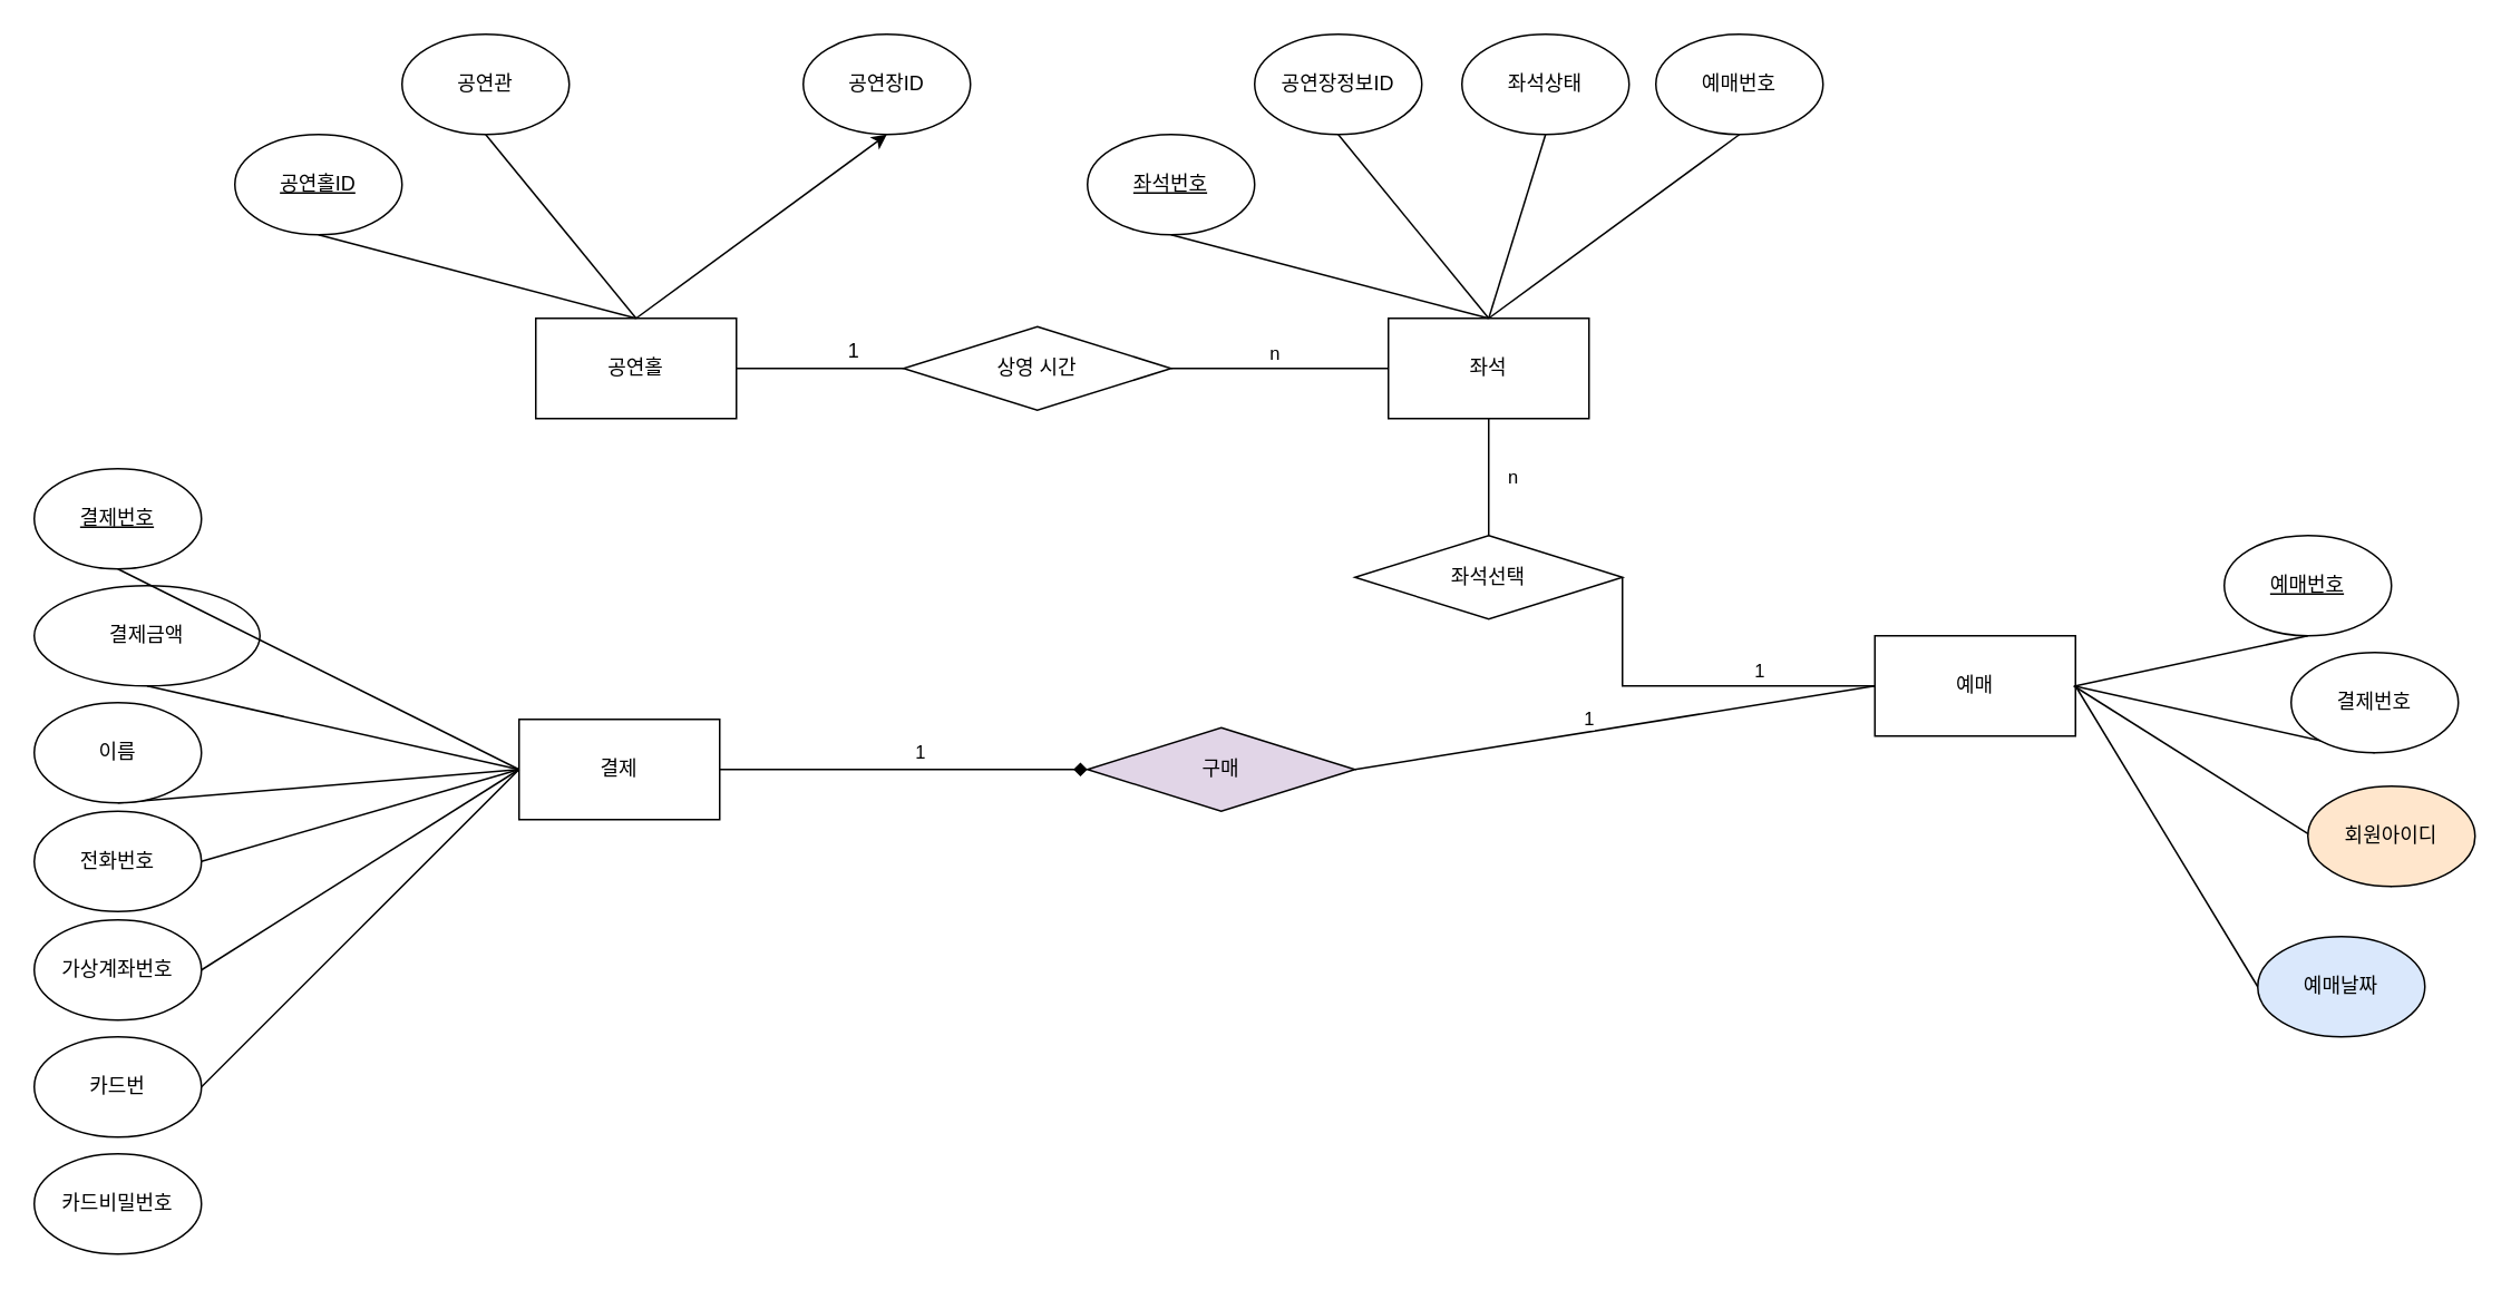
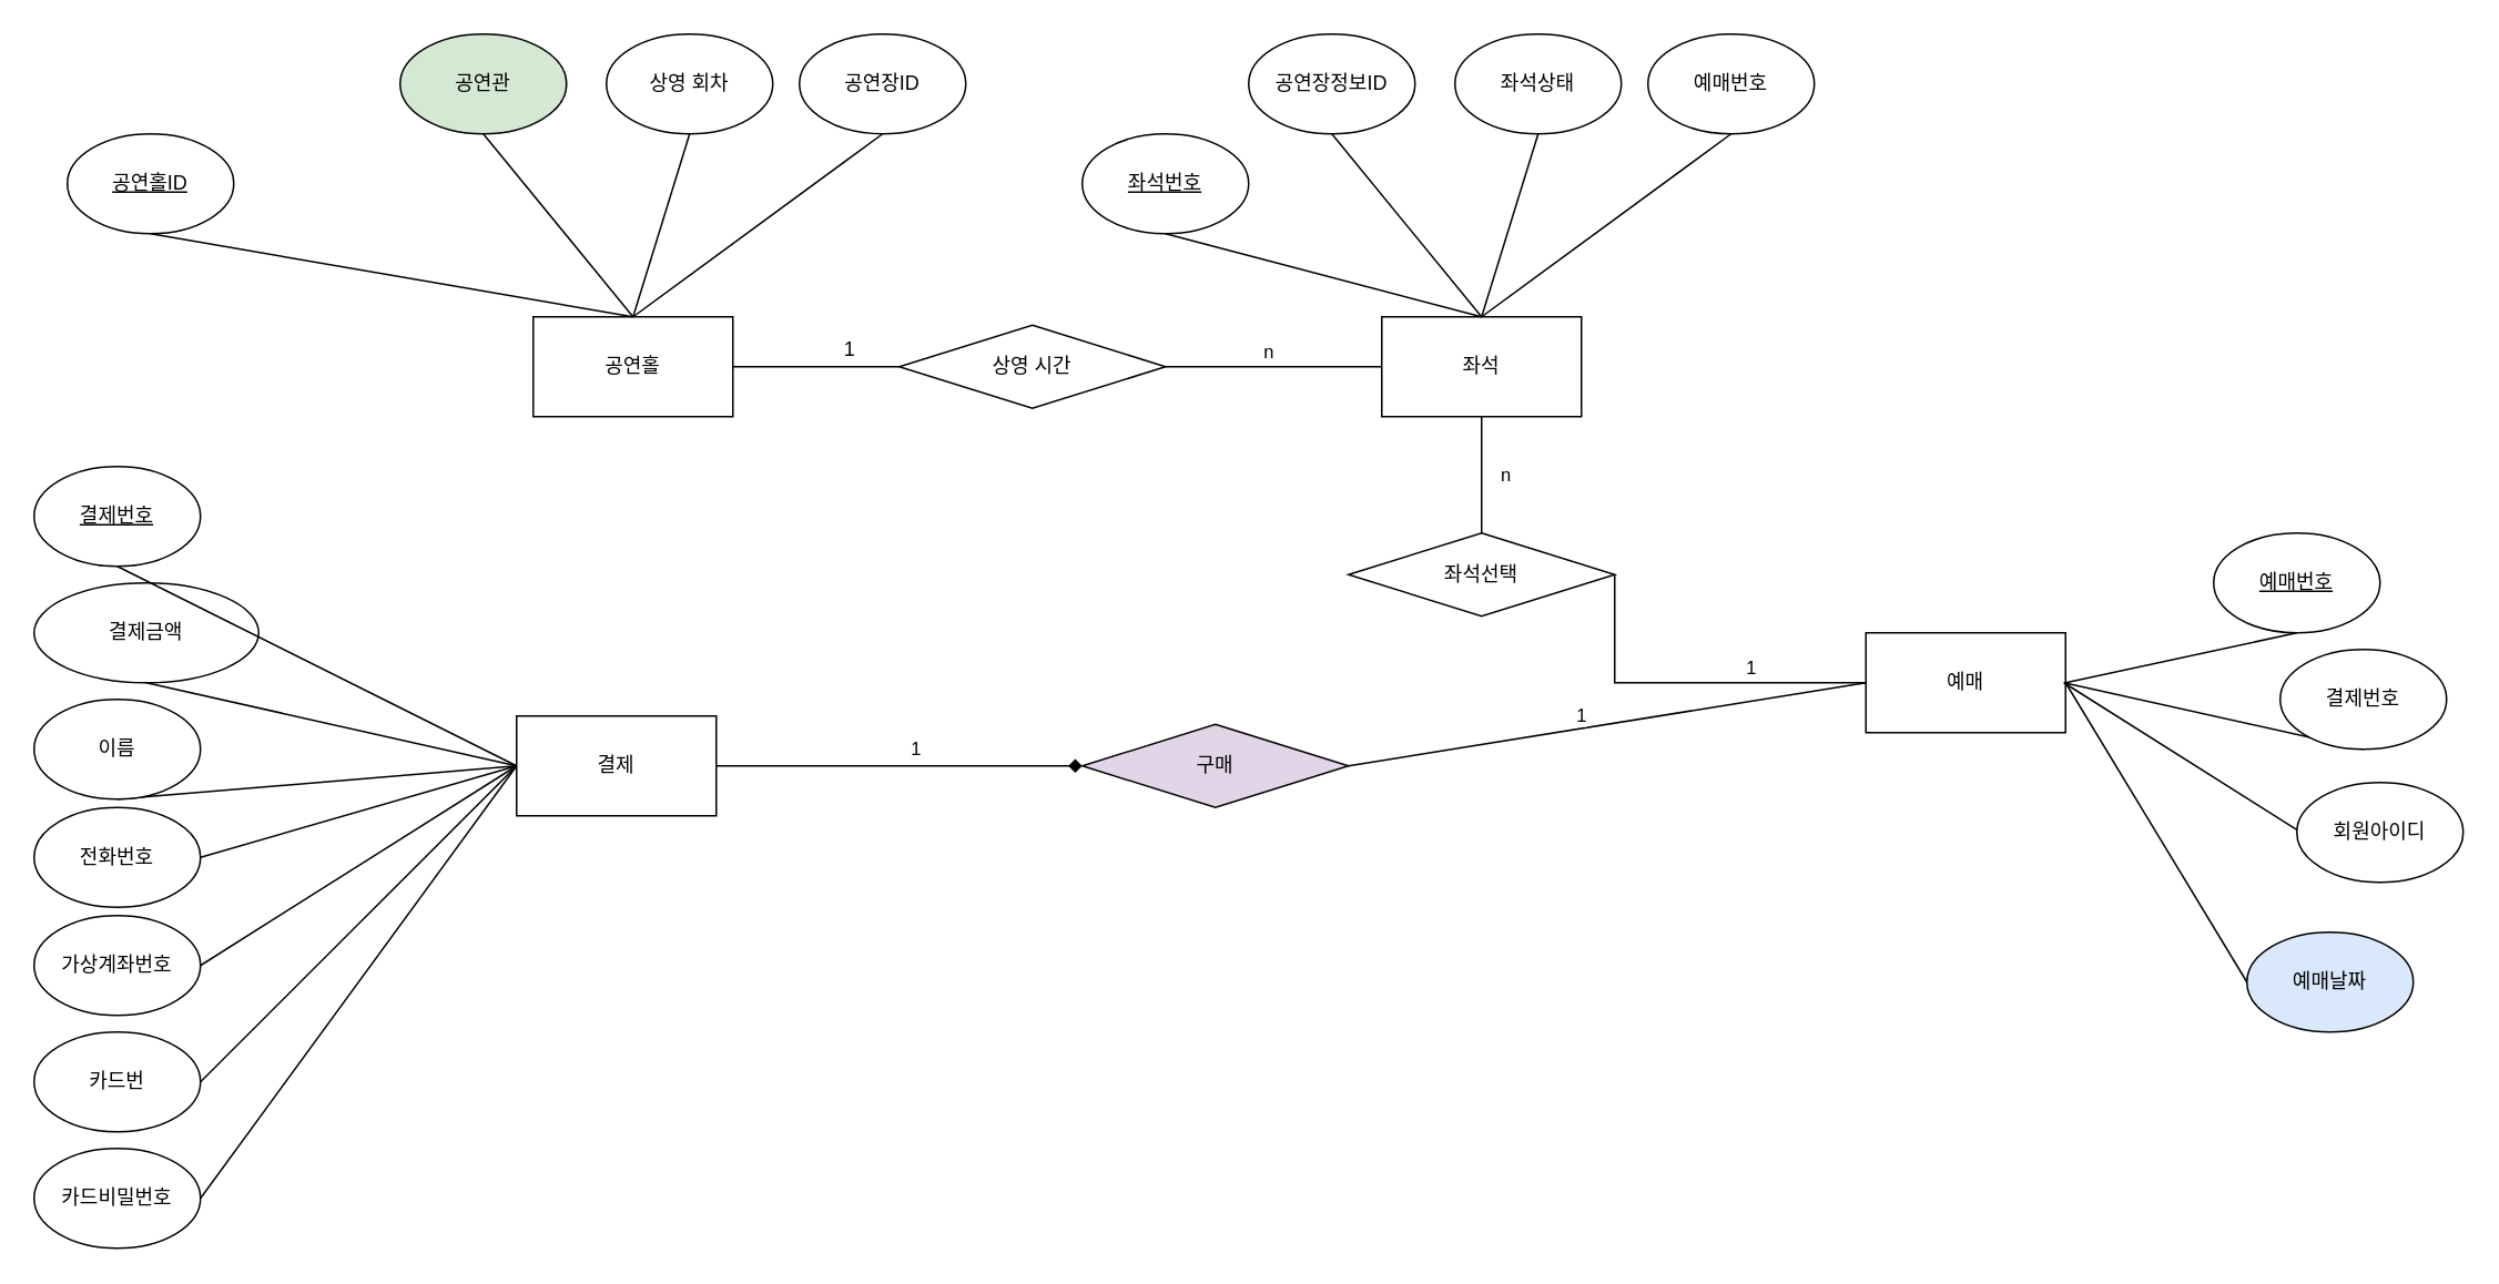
  <mxCell id="0" />
  <mxCell id="1" parent="0" />
  <mxCell id="2" value="공연홀" style="rounded=0;whiteSpace=wrap;html=1;" parent="1" vertex="1"><mxGeometry x="320" y="190" width="120" height="60" as="geometry" /></mxCell>
+ <mxCell id="3" value="" style="endArrow=none;html=1;rounded=0;exitX=0.5;exitY=0;exitDx=0;exitDy=0;entryX=0.5;entryY=1;entryDx=0;entryDy=0;" parent="1" source="2" target="7" edge="1"><mxGeometry width="50" height="50" relative="1" as="geometry"><mxPoint x="410" y="120" as="sourcePoint" /><mxPoint x="490" y="140" as="targetPoint" /></mxGeometry></mxCell>
  <mxCell id="4" value="" style="endArrow=none;html=1;rounded=0;exitX=0.5;exitY=1;exitDx=0;exitDy=0;" parent="1" source="6" edge="1"><mxGeometry width="50" height="50" relative="1" as="geometry"><mxPoint x="380" y="150" as="sourcePoint" /><mxPoint x="380" y="190" as="targetPoint" /></mxGeometry></mxCell>
  <mxCell id="5" value="" style="endArrow=none;html=1;rounded=0;exitX=0.5;exitY=1;exitDx=0;exitDy=0;" parent="1" source="8" edge="1"><mxGeometry width="50" height="50" relative="1" as="geometry"><mxPoint x="210" y="130" as="sourcePoint" /><mxPoint x="380" y="190" as="targetPoint" /></mxGeometry></mxCell>
- <mxCell id="6" value="공연관" style="ellipse;whiteSpace=wrap;html=1;" parent="1" vertex="1"><mxGeometry x="240" y="20" width="100" height="60" as="geometry" /></mxCell>
- <mxCell id="8" value="&lt;u&gt;공연홀ID&lt;/u&gt;" style="ellipse;whiteSpace=wrap;html=1;" parent="1" vertex="1"><mxGeometry x="140" y="80" width="100" height="60" as="geometry" /></mxCell>
+ <mxCell id="6" value="공연관" style="ellipse;whiteSpace=wrap;html=1;fillColor=#d5e8d4;" parent="1" vertex="1"><mxGeometry x="240" y="20" width="100" height="60" as="geometry" /></mxCell>
+ <mxCell id="7" value="상영 회차" style="ellipse;whiteSpace=wrap;html=1;" parent="1" vertex="1"><mxGeometry x="364" y="20" width="100" height="60" as="geometry" /></mxCell>
+ <mxCell id="8" value="&lt;u&gt;공연홀ID&lt;/u&gt;" style="ellipse;whiteSpace=wrap;html=1;" parent="1" vertex="1"><mxGeometry x="40" y="80" width="100" height="60" as="geometry" /></mxCell>
  <mxCell id="9" value="공연장ID" style="ellipse;whiteSpace=wrap;html=1;" parent="1" vertex="1"><mxGeometry x="480" y="20" width="100" height="60" as="geometry" /></mxCell>
- <mxCell id="10" value="" style="endArrow=classic;html=1;rounded=0;exitX=0.5;exitY=0;exitDx=0;exitDy=0;entryX=0.5;entryY=1;entryDx=0;entryDy=0;" parent="1" source="2" target="9" edge="1"><mxGeometry width="50" height="50" relative="1" as="geometry"><mxPoint x="390" y="200" as="sourcePoint" /><mxPoint x="424" y="90" as="targetPoint" /></mxGeometry></mxCell>
+ <mxCell id="10" value="" style="endArrow=none;html=1;rounded=0;exitX=0.5;exitY=0;exitDx=0;exitDy=0;entryX=0.5;entryY=1;entryDx=0;entryDy=0;" parent="1" source="2" target="9" edge="1"><mxGeometry width="50" height="50" relative="1" as="geometry"><mxPoint x="390" y="200" as="sourcePoint" /><mxPoint x="424" y="90" as="targetPoint" /></mxGeometry></mxCell>
  <mxCell id="11" value="좌석" style="rounded=0;whiteSpace=wrap;html=1;" parent="1" vertex="1"><mxGeometry x="830" y="190" width="120" height="60" as="geometry" /></mxCell>
  <mxCell id="12" value="" style="endArrow=none;html=1;rounded=0;exitX=0.5;exitY=0;exitDx=0;exitDy=0;entryX=0.5;entryY=1;entryDx=0;entryDy=0;" parent="1" source="11" target="16" edge="1"><mxGeometry width="50" height="50" relative="1" as="geometry"><mxPoint x="920" y="120" as="sourcePoint" /><mxPoint x="1000" y="140" as="targetPoint" /></mxGeometry></mxCell>
  <mxCell id="13" value="" style="endArrow=none;html=1;rounded=0;exitX=0.5;exitY=1;exitDx=0;exitDy=0;" parent="1" source="15" edge="1"><mxGeometry width="50" height="50" relative="1" as="geometry"><mxPoint x="890" y="150" as="sourcePoint" /><mxPoint x="890" y="190" as="targetPoint" /></mxGeometry></mxCell>
  <mxCell id="14" value="" style="endArrow=none;html=1;rounded=0;exitX=0.5;exitY=1;exitDx=0;exitDy=0;" parent="1" source="17" edge="1"><mxGeometry width="50" height="50" relative="1" as="geometry"><mxPoint x="720" y="130" as="sourcePoint" /><mxPoint x="890" y="190" as="targetPoint" /></mxGeometry></mxCell>
  <mxCell id="15" value="공연장정보ID" style="ellipse;whiteSpace=wrap;html=1;" parent="1" vertex="1"><mxGeometry x="750" y="20" width="100" height="60" as="geometry" /></mxCell>
  <mxCell id="16" value="좌석상태" style="ellipse;whiteSpace=wrap;html=1;" parent="1" vertex="1"><mxGeometry x="874" y="20" width="100" height="60" as="geometry" /></mxCell>
  <mxCell id="17" value="&lt;u&gt;좌석번호&lt;/u&gt;" style="ellipse;whiteSpace=wrap;html=1;" parent="1" vertex="1"><mxGeometry x="650" y="80" width="100" height="60" as="geometry" /></mxCell>
  <mxCell id="18" value="예매번호" style="ellipse;whiteSpace=wrap;html=1;" parent="1" vertex="1"><mxGeometry x="990" y="20" width="100" height="60" as="geometry" /></mxCell>
  <mxCell id="19" value="" style="endArrow=none;html=1;rounded=0;exitX=0.5;exitY=0;exitDx=0;exitDy=0;entryX=0.5;entryY=1;entryDx=0;entryDy=0;" parent="1" source="11" target="18" edge="1"><mxGeometry width="50" height="50" relative="1" as="geometry"><mxPoint x="900" y="200" as="sourcePoint" /><mxPoint x="934" y="90" as="targetPoint" /></mxGeometry></mxCell>
  <mxCell id="20" value="예매" style="rounded=0;whiteSpace=wrap;html=1;" parent="1" vertex="1"><mxGeometry x="1121" y="380" width="120" height="60" as="geometry" /></mxCell>
  <mxCell id="21" value="" style="endArrow=none;html=1;rounded=0;entryX=0.5;entryY=1;entryDx=0;entryDy=0;" parent="1" target="24" edge="1"><mxGeometry width="50" height="50" relative="1" as="geometry"><mxPoint x="1240" y="410" as="sourcePoint" /><mxPoint x="1534" y="460" as="targetPoint" /></mxGeometry></mxCell>
  <mxCell id="22" value="" style="endArrow=none;html=1;rounded=0;exitX=0.5;exitY=1;exitDx=0;exitDy=0;" parent="1" source="23" edge="1"><mxGeometry width="50" height="50" relative="1" as="geometry"><mxPoint x="1424" y="470" as="sourcePoint" /><mxPoint x="1240" y="410" as="targetPoint" /></mxGeometry></mxCell>
- <mxCell id="23" value="회원아이디" style="ellipse;whiteSpace=wrap;html=1;fillColor=#ffe6cc;" parent="1" vertex="1"><mxGeometry x="1380" y="470" width="100" height="60" as="geometry" /></mxCell>
+ <mxCell id="23" value="회원아이디" style="ellipse;whiteSpace=wrap;html=1;" parent="1" vertex="1"><mxGeometry x="1380" y="470" width="100" height="60" as="geometry" /></mxCell>
  <mxCell id="24" value="결제번호" style="ellipse;whiteSpace=wrap;html=1;" parent="1" vertex="1"><mxGeometry x="1370" y="390" width="100" height="60" as="geometry" /></mxCell>
  <mxCell id="25" value="예매날짜" style="ellipse;whiteSpace=wrap;html=1;fillColor=#dae8fc;" parent="1" vertex="1"><mxGeometry x="1350" y="560" width="100" height="60" as="geometry" /></mxCell>
  <mxCell id="26" value="&lt;u&gt;예매번호&lt;/u&gt;" style="ellipse;whiteSpace=wrap;html=1;" parent="1" vertex="1"><mxGeometry x="1330" y="320" width="100" height="60" as="geometry" /></mxCell>
  <mxCell id="27" value="" style="endArrow=none;html=1;rounded=0;entryX=0.5;entryY=1;entryDx=0;entryDy=0;exitX=1;exitY=0.5;exitDx=0;exitDy=0;" parent="1" source="20" target="26" edge="1"><mxGeometry width="50" height="50" relative="1" as="geometry"><mxPoint x="1580" y="470" as="sourcePoint" /><mxPoint x="1468" y="410" as="targetPoint" /></mxGeometry></mxCell>
  <mxCell id="28" value="" style="endArrow=none;html=1;rounded=0;exitX=0;exitY=0.5;exitDx=0;exitDy=0;entryX=1;entryY=0.5;entryDx=0;entryDy=0;" parent="1" source="25" target="20" edge="1"><mxGeometry width="50" height="50" relative="1" as="geometry"><mxPoint x="1440" y="380" as="sourcePoint" /><mxPoint x="1590" y="480" as="targetPoint" /></mxGeometry></mxCell>
  <mxCell id="29" value="결제" style="rounded=0;whiteSpace=wrap;html=1;" parent="1" vertex="1"><mxGeometry x="310" y="430" width="120" height="60" as="geometry" /></mxCell>
  <mxCell id="30" value="" style="endArrow=none;html=1;rounded=0;entryX=0.5;entryY=1;entryDx=0;entryDy=0;" parent="1" target="33" edge="1"><mxGeometry width="50" height="50" relative="1" as="geometry"><mxPoint x="310" y="460" as="sourcePoint" /><mxPoint x="384" y="520" as="targetPoint" /></mxGeometry></mxCell>
  <mxCell id="31" value="" style="endArrow=none;html=1;rounded=0;exitX=0.5;exitY=1;exitDx=0;exitDy=0;" parent="1" source="32" edge="1"><mxGeometry width="50" height="50" relative="1" as="geometry"><mxPoint x="274" y="530" as="sourcePoint" /><mxPoint x="310" y="460" as="targetPoint" /></mxGeometry></mxCell>
  <mxCell id="32" value="이름" style="ellipse;whiteSpace=wrap;html=1;" parent="1" vertex="1"><mxGeometry x="20" y="420" width="100" height="60" as="geometry" /></mxCell>
  <mxCell id="33" value="결제금액" style="ellipse;whiteSpace=wrap;html=1;" parent="1" vertex="1"><mxGeometry x="20" y="350" width="135" height="60" as="geometry" /></mxCell>
  <mxCell id="34" value="전화번호" style="ellipse;whiteSpace=wrap;html=1;" parent="1" vertex="1"><mxGeometry x="20" y="485" width="100" height="60" as="geometry" /></mxCell>
  <mxCell id="35" value="&lt;u&gt;결제번호&lt;/u&gt;" style="ellipse;whiteSpace=wrap;html=1;" parent="1" vertex="1"><mxGeometry x="20" y="280" width="100" height="60" as="geometry" /></mxCell>
  <mxCell id="36" value="" style="endArrow=none;html=1;rounded=0;entryX=0.5;entryY=1;entryDx=0;entryDy=0;exitX=0;exitY=0.5;exitDx=0;exitDy=0;" parent="1" source="29" target="35" edge="1"><mxGeometry width="50" height="50" relative="1" as="geometry"><mxPoint x="40" y="580" as="sourcePoint" /><mxPoint x="318" y="470" as="targetPoint" /></mxGeometry></mxCell>
  <mxCell id="37" value="" style="endArrow=none;html=1;rounded=0;exitX=1;exitY=0.5;exitDx=0;exitDy=0;entryX=0;entryY=0.5;entryDx=0;entryDy=0;" parent="1" source="34" target="29" edge="1"><mxGeometry width="50" height="50" relative="1" as="geometry"><mxPoint x="290" y="440" as="sourcePoint" /><mxPoint x="40" y="580" as="targetPoint" /></mxGeometry></mxCell>
  <mxCell id="38" value="상영 시간" style="rhombus;whiteSpace=wrap;html=1;" parent="1" vertex="1"><mxGeometry x="540" y="195" width="160" height="50" as="geometry" /></mxCell>
  <mxCell id="39" value="" style="endArrow=none;html=1;rounded=0;entryX=1;entryY=0.5;entryDx=0;entryDy=0;exitX=0;exitY=0.5;exitDx=0;exitDy=0;" parent="1" source="38" target="2" edge="1"><mxGeometry width="50" height="50" relative="1" as="geometry"><mxPoint x="840" y="230" as="sourcePoint" /><mxPoint x="710" y="230" as="targetPoint" /></mxGeometry></mxCell>
  <mxCell id="40" value="1" style="text;html=1;align=center;verticalAlign=middle;resizable=0;points=[];autosize=1;strokeColor=none;fillColor=none;" parent="1" vertex="1"><mxGeometry x="495" y="195" width="30" height="30" as="geometry" /></mxCell>
  <mxCell id="41" value="" style="endArrow=none;html=1;rounded=0;entryX=1;entryY=0.5;entryDx=0;entryDy=0;exitX=0;exitY=0.5;exitDx=0;exitDy=0;" parent="1" source="11" target="38" edge="1"><mxGeometry width="50" height="50" relative="1" as="geometry"><mxPoint x="500" y="550" as="sourcePoint" /><mxPoint x="550" y="500" as="targetPoint" /></mxGeometry></mxCell>
  <mxCell id="42" value="n" style="edgeLabel;html=1;align=center;verticalAlign=middle;resizable=0;points=[];" parent="41" vertex="1" connectable="0"><mxGeometry x="-0.503" y="2" relative="1" as="geometry"><mxPoint x="-37" y="-12" as="offset" /></mxGeometry></mxCell>
  <mxCell id="43" value="좌석선택" style="rhombus;whiteSpace=wrap;html=1;" parent="1" vertex="1"><mxGeometry x="810" y="320" width="160" height="50" as="geometry" /></mxCell>
  <mxCell id="44" value="" style="endArrow=none;html=1;rounded=0;entryX=0;entryY=0.5;entryDx=0;entryDy=0;exitX=1;exitY=0.5;exitDx=0;exitDy=0;" parent="1" source="43" target="20" edge="1"><mxGeometry width="50" height="50" relative="1" as="geometry"><mxPoint x="910" y="460" as="sourcePoint" /><mxPoint x="960" y="410" as="targetPoint" /><Array as="points"><mxPoint x="970" y="410" /></Array></mxGeometry></mxCell>
  <mxCell id="45" value="1" style="edgeLabel;html=1;align=center;verticalAlign=middle;resizable=0;points=[];" parent="44" vertex="1" connectable="0"><mxGeometry x="0.353" y="10" relative="1" as="geometry"><mxPoint as="offset" /></mxGeometry></mxCell>
  <mxCell id="46" value="n" style="endArrow=none;html=1;rounded=0;entryX=0.5;entryY=1;entryDx=0;entryDy=0;exitX=0.5;exitY=0;exitDx=0;exitDy=0;labelPosition=right;verticalLabelPosition=middle;align=left;verticalAlign=middle;" parent="1" source="43" target="11" edge="1"><mxGeometry y="-10" width="50" height="50" relative="1" as="geometry"><mxPoint x="920" y="470" as="sourcePoint" /><mxPoint x="970" y="420" as="targetPoint" /><Array as="points" /><mxPoint as="offset" /></mxGeometry></mxCell>
  <mxCell id="47" value="구매" style="rhombus;whiteSpace=wrap;html=1;fillColor=#e1d5e7;" parent="1" vertex="1"><mxGeometry x="650" y="435" width="160" height="50" as="geometry" /></mxCell>
  <mxCell id="48" value="1" style="endArrow=none;html=1;rounded=0;exitX=0;exitY=0.5;exitDx=0;exitDy=0;entryX=1;entryY=0.5;entryDx=0;entryDy=0;" parent="1" source="20" target="47" edge="1"><mxGeometry x="0.092" y="-7" width="50" height="50" relative="1" as="geometry"><mxPoint x="820" y="530" as="sourcePoint" /><mxPoint x="810" y="445" as="targetPoint" /><Array as="points" /><mxPoint as="offset" /></mxGeometry></mxCell>
  <mxCell id="49" value="1" style="endArrow=diamond;html=1;rounded=0;exitX=1;exitY=0.5;exitDx=0;exitDy=0;entryX=0;entryY=0.5;entryDx=0;entryDy=0;" parent="1" source="29" target="47" edge="1"><mxGeometry x="0.091" y="10" width="50" height="50" relative="1" as="geometry"><mxPoint x="820" y="530" as="sourcePoint" /><mxPoint x="870" y="480" as="targetPoint" /><mxPoint as="offset" /></mxGeometry></mxCell>
  <mxCell id="50" value="가상계좌번호" style="ellipse;whiteSpace=wrap;html=1;" parent="1" vertex="1"><mxGeometry x="20" y="550" width="100" height="60" as="geometry" /></mxCell>
  <mxCell id="51" value="" style="endArrow=none;html=1;rounded=0;exitX=1;exitY=0.5;exitDx=0;exitDy=0;" parent="1" source="50" edge="1"><mxGeometry width="50" height="50" relative="1" as="geometry"><mxPoint x="260" y="520" as="sourcePoint" /><mxPoint x="310" y="460" as="targetPoint" /></mxGeometry></mxCell>
  <mxCell id="52" value="카드번" style="ellipse;whiteSpace=wrap;html=1;" parent="1" vertex="1"><mxGeometry x="20" y="620" width="100" height="60" as="geometry" /></mxCell>
  <mxCell id="53" value="" style="endArrow=none;html=1;rounded=0;exitX=1;exitY=0.5;exitDx=0;exitDy=0;entryX=0;entryY=0.5;entryDx=0;entryDy=0;" parent="1" source="52" target="29" edge="1"><mxGeometry width="50" height="50" relative="1" as="geometry"><mxPoint x="260" y="590" as="sourcePoint" /><mxPoint x="310" y="530" as="targetPoint" /></mxGeometry></mxCell>
  <mxCell id="54" value="카드비밀번호" style="ellipse;whiteSpace=wrap;html=1;" parent="1" vertex="1"><mxGeometry x="20" y="690" width="100" height="60" as="geometry" /></mxCell>
+ <mxCell id="55" value="" style="endArrow=none;html=1;rounded=0;exitX=1;exitY=0.5;exitDx=0;exitDy=0;entryX=0;entryY=0.5;entryDx=0;entryDy=0;" parent="1" source="54" target="29" edge="1"><mxGeometry width="50" height="50" relative="1" as="geometry"><mxPoint x="260" y="660" as="sourcePoint" /><mxPoint x="310" y="460" as="targetPoint" /></mxGeometry></mxCell>
